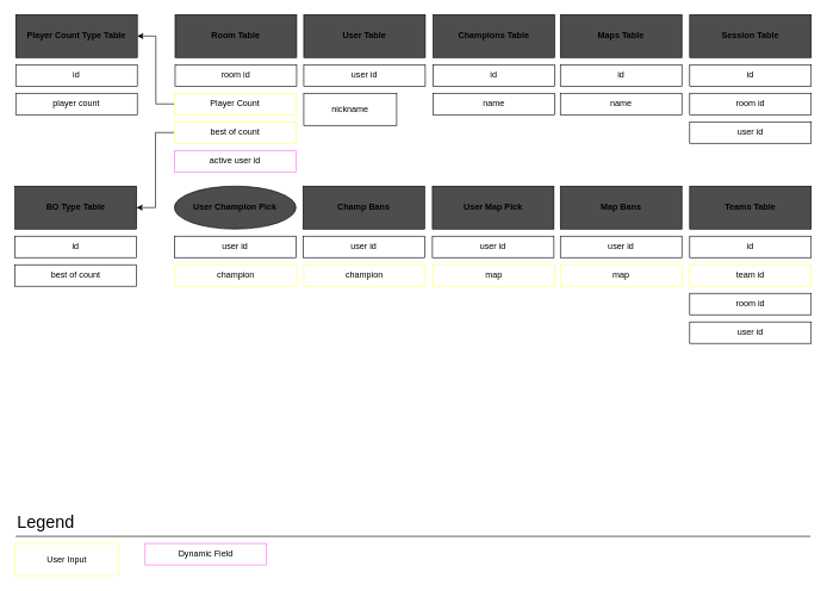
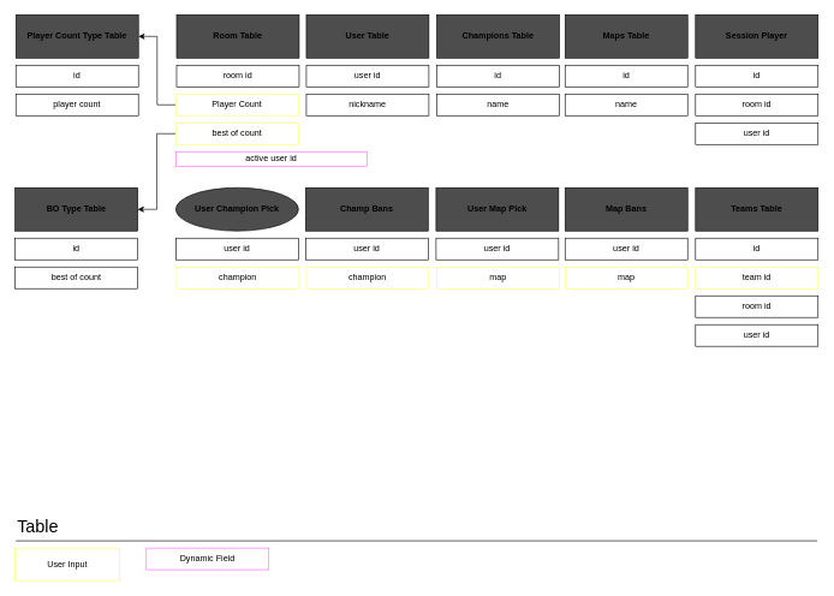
  <mxCell id="0" />
  <mxCell id="1" parent="0" />
  <mxCell id="2" value="Room Table" style="rounded=0;whiteSpace=wrap;html=1;fillColor=#4D4D4D;fontStyle=1" vertex="1" parent="1"><mxGeometry x="244" y="20" width="170" height="60" as="geometry" /></mxCell>
  <mxCell id="3" value="User Table" style="rounded=0;whiteSpace=wrap;html=1;fillColor=#4D4D4D;fontStyle=1" vertex="1" parent="1"><mxGeometry x="424" y="20" width="170" height="60" as="geometry" /></mxCell>
  <mxCell id="4" value="Champions Table" style="rounded=0;whiteSpace=wrap;html=1;fillColor=#4D4D4D;fontStyle=1" vertex="1" parent="1"><mxGeometry x="605" y="20" width="170" height="60" as="geometry" /></mxCell>
  <mxCell id="5" value="room id" style="rounded=0;whiteSpace=wrap;html=1;" vertex="1" parent="1"><mxGeometry x="244" y="90" width="170" height="30" as="geometry" /></mxCell>
  <mxCell id="6" style="edgeStyle=orthogonalEdgeStyle;rounded=0;orthogonalLoop=1;jettySize=auto;html=1;entryX=1;entryY=0.5;entryDx=0;entryDy=0;" edge="1" parent="1" source="7" target="12"><mxGeometry relative="1" as="geometry" /></mxCell>
  <mxCell id="7" value="Player Count" style="rounded=0;whiteSpace=wrap;html=1;strokeColor=#FFFF66;" vertex="1" parent="1"><mxGeometry x="243" y="130" width="170" height="30" as="geometry" /></mxCell>
  <mxCell id="8" value="user id" style="rounded=0;whiteSpace=wrap;html=1;" vertex="1" parent="1"><mxGeometry x="424" y="90" width="170" height="30" as="geometry" /></mxCell>
- <mxCell id="9" value="nickname" style="rounded=0;whiteSpace=wrap;html=1;" vertex="1" parent="1"><mxGeometry x="424" y="130" width="130" height="45" as="geometry" /></mxCell>
+ <mxCell id="9" value="nickname" style="rounded=0;whiteSpace=wrap;html=1;" vertex="1" parent="1"><mxGeometry x="424" y="130" width="170" height="30" as="geometry" /></mxCell>
  <mxCell id="10" value="id" style="rounded=0;whiteSpace=wrap;html=1;" vertex="1" parent="1"><mxGeometry x="605" y="90" width="170" height="30" as="geometry" /></mxCell>
  <mxCell id="11" value="name" style="rounded=0;whiteSpace=wrap;html=1;" vertex="1" parent="1"><mxGeometry x="605" y="130" width="170" height="30" as="geometry" /></mxCell>
  <mxCell id="12" value="Player Count Type Table" style="rounded=0;whiteSpace=wrap;html=1;fillColor=#4D4D4D;fontStyle=1" vertex="1" parent="1"><mxGeometry x="21" y="20" width="170" height="60" as="geometry" /></mxCell>
- <mxCell id="13" value="active user id" style="rounded=0;whiteSpace=wrap;html=1;strokeColor=#FF66FF;" vertex="1" parent="1"><mxGeometry x="243" y="210" width="170" height="30" as="geometry" /></mxCell>
+ <mxCell id="13" value="active user id" style="rounded=0;whiteSpace=wrap;html=1;strokeColor=#FF66FF;" vertex="1" parent="1"><mxGeometry x="243" y="210" width="265" height="20" as="geometry" /></mxCell>
  <mxCell id="14" value="best of count" style="rounded=0;whiteSpace=wrap;html=1;" vertex="1" parent="1"><mxGeometry x="20" y="370" width="170" height="30" as="geometry" /></mxCell>
  <mxCell id="15" value="BO Type Table" style="rounded=0;whiteSpace=wrap;html=1;fillColor=#4D4D4D;fontStyle=1" vertex="1" parent="1"><mxGeometry x="20" y="260" width="170" height="60" as="geometry" /></mxCell>
  <mxCell id="16" value="id" style="rounded=0;whiteSpace=wrap;html=1;" vertex="1" parent="1"><mxGeometry x="21" y="90" width="170" height="30" as="geometry" /></mxCell>
  <mxCell id="17" value="player count" style="rounded=0;whiteSpace=wrap;html=1;" vertex="1" parent="1"><mxGeometry x="21" y="130" width="170" height="30" as="geometry" /></mxCell>
  <mxCell id="18" value="id" style="rounded=0;whiteSpace=wrap;html=1;" vertex="1" parent="1"><mxGeometry x="20" y="330" width="170" height="30" as="geometry" /></mxCell>
  <mxCell id="19" style="edgeStyle=orthogonalEdgeStyle;rounded=0;orthogonalLoop=1;jettySize=auto;html=1;entryX=1;entryY=0.5;entryDx=0;entryDy=0;" edge="1" parent="1" source="20" target="15"><mxGeometry relative="1" as="geometry" /></mxCell>
  <mxCell id="20" value="best of count" style="rounded=0;whiteSpace=wrap;html=1;strokeColor=#FFFF66;" vertex="1" parent="1"><mxGeometry x="243" y="170" width="170" height="30" as="geometry" /></mxCell>
  <mxCell id="21" value="Maps Table" style="rounded=0;whiteSpace=wrap;html=1;fillColor=#4D4D4D;fontStyle=1" vertex="1" parent="1"><mxGeometry x="783" y="20" width="170" height="60" as="geometry" /></mxCell>
  <mxCell id="22" value="id" style="rounded=0;whiteSpace=wrap;html=1;" vertex="1" parent="1"><mxGeometry x="783" y="90" width="170" height="30" as="geometry" /></mxCell>
  <mxCell id="23" value="name" style="rounded=0;whiteSpace=wrap;html=1;" vertex="1" parent="1"><mxGeometry x="783" y="130" width="170" height="30" as="geometry" /></mxCell>
  <mxCell id="24" value="User Champion Pick" style="ellipse;whiteSpace=wrap;html=1;fillColor=#4D4D4D;fontStyle=1;" vertex="1" parent="1"><mxGeometry x="243" y="260" width="170" height="60" as="geometry" /></mxCell>
  <mxCell id="25" value="user id" style="rounded=0;whiteSpace=wrap;html=1;" vertex="1" parent="1"><mxGeometry x="243" y="330" width="170" height="30" as="geometry" /></mxCell>
  <mxCell id="26" value="Champ Bans" style="rounded=0;whiteSpace=wrap;html=1;fillColor=#4D4D4D;fontStyle=1" vertex="1" parent="1"><mxGeometry x="423" y="260" width="170" height="60" as="geometry" /></mxCell>
  <mxCell id="27" value="user id" style="rounded=0;whiteSpace=wrap;html=1;" vertex="1" parent="1"><mxGeometry x="423" y="330" width="170" height="30" as="geometry" /></mxCell>
  <mxCell id="28" value="User Map Pick" style="rounded=0;whiteSpace=wrap;html=1;fillColor=#4D4D4D;fontStyle=1" vertex="1" parent="1"><mxGeometry x="604" y="260" width="170" height="60" as="geometry" /></mxCell>
  <mxCell id="29" value="user id" style="rounded=0;whiteSpace=wrap;html=1;" vertex="1" parent="1"><mxGeometry x="604" y="330" width="170" height="30" as="geometry" /></mxCell>
  <mxCell id="30" value="Map Bans" style="rounded=0;whiteSpace=wrap;html=1;fillColor=#4D4D4D;fontStyle=1" vertex="1" parent="1"><mxGeometry x="783" y="260" width="170" height="60" as="geometry" /></mxCell>
  <mxCell id="31" value="user id" style="rounded=0;whiteSpace=wrap;html=1;" vertex="1" parent="1"><mxGeometry x="783" y="330" width="170" height="30" as="geometry" /></mxCell>
  <mxCell id="32" value="map" style="rounded=0;whiteSpace=wrap;html=1;strokeColor=#FFFF66;" vertex="1" parent="1"><mxGeometry x="783" y="370" width="170" height="30" as="geometry" /></mxCell>
- <mxCell id="33" value="Session Table" style="rounded=0;whiteSpace=wrap;html=1;fillColor=#4D4D4D;fontStyle=1" vertex="1" parent="1"><mxGeometry x="964" y="20" width="170" height="60" as="geometry" /></mxCell>
+ <mxCell id="33" value="Session Player" style="rounded=0;whiteSpace=wrap;html=1;fillColor=#4D4D4D;fontStyle=1" vertex="1" parent="1"><mxGeometry x="964" y="20" width="170" height="60" as="geometry" /></mxCell>
  <mxCell id="34" value="id" style="rounded=0;whiteSpace=wrap;html=1;" vertex="1" parent="1"><mxGeometry x="964" y="90" width="170" height="30" as="geometry" /></mxCell>
  <mxCell id="35" value="room id" style="rounded=0;whiteSpace=wrap;html=1;" vertex="1" parent="1"><mxGeometry x="964" y="130" width="170" height="30" as="geometry" /></mxCell>
  <mxCell id="36" value="user id" style="rounded=0;whiteSpace=wrap;html=1;" vertex="1" parent="1"><mxGeometry x="964" y="170" width="170" height="30" as="geometry" /></mxCell>
  <mxCell id="37" value="User Input" style="rounded=0;whiteSpace=wrap;html=1;strokeColor=#FFFF66;" vertex="1" parent="1"><mxGeometry x="20" y="760" width="145" height="45" as="geometry" /></mxCell>
  <mxCell id="38" value="Dynamic Field" style="rounded=0;whiteSpace=wrap;html=1;strokeColor=#FF66FF;" vertex="1" parent="1"><mxGeometry x="202" y="760" width="170" height="30" as="geometry" /></mxCell>
  <mxCell id="39" value="Teams Table" style="rounded=0;whiteSpace=wrap;html=1;fillColor=#4D4D4D;fontStyle=1" vertex="1" parent="1"><mxGeometry x="964" y="260" width="170" height="60" as="geometry" /></mxCell>
  <mxCell id="40" value="room id" style="rounded=0;whiteSpace=wrap;html=1;" vertex="1" parent="1"><mxGeometry x="964" y="410" width="170" height="30" as="geometry" /></mxCell>
  <mxCell id="41" value="user id" style="rounded=0;whiteSpace=wrap;html=1;" vertex="1" parent="1"><mxGeometry x="964" y="450" width="170" height="30" as="geometry" /></mxCell>
  <mxCell id="42" value="team id" style="rounded=0;whiteSpace=wrap;html=1;strokeColor=#FFFF66;" vertex="1" parent="1"><mxGeometry x="964" y="370" width="170" height="30" as="geometry" /></mxCell>
  <mxCell id="43" value="id" style="rounded=0;whiteSpace=wrap;html=1;" vertex="1" parent="1"><mxGeometry x="964" y="330" width="170" height="30" as="geometry" /></mxCell>
  <mxCell id="44" value="champion" style="rounded=0;whiteSpace=wrap;html=1;strokeColor=#FFFF66;" vertex="1" parent="1"><mxGeometry x="244" y="370" width="170" height="30" as="geometry" /></mxCell>
  <mxCell id="45" value="champion" style="rounded=0;whiteSpace=wrap;html=1;strokeColor=#FFFF66;" vertex="1" parent="1"><mxGeometry x="424" y="370" width="170" height="30" as="geometry" /></mxCell>
  <mxCell id="46" value="map" style="rounded=0;whiteSpace=wrap;html=1;strokeColor=#FFFF66;" vertex="1" parent="1"><mxGeometry x="605" y="370" width="170" height="30" as="geometry" /></mxCell>
- <mxCell id="47" value="&lt;font style=&quot;font-size: 24px&quot;&gt;Legend&lt;/font&gt;" style="text;html=1;strokeColor=none;fillColor=none;align=left;verticalAlign=middle;whiteSpace=wrap;rounded=0;" vertex="1" parent="1"><mxGeometry x="21" y="710" width="92" height="40" as="geometry" /></mxCell>
+ <mxCell id="47" value="&lt;font style=&quot;font-size: 24px&quot;&gt;Table&lt;/font&gt;" style="text;html=1;strokeColor=none;fillColor=none;align=left;verticalAlign=middle;whiteSpace=wrap;rounded=0;" vertex="1" parent="1"><mxGeometry x="21" y="710" width="92" height="40" as="geometry" /></mxCell>
  <mxCell id="48" value="" style="endArrow=none;html=1;rounded=0;fontSize=24;exitX=0;exitY=1;exitDx=0;exitDy=0;" edge="1" parent="1" source="47"><mxGeometry width="50" height="50" relative="1" as="geometry"><mxPoint x="763" y="590" as="sourcePoint" /><mxPoint x="1133" y="750" as="targetPoint" /></mxGeometry></mxCell>
